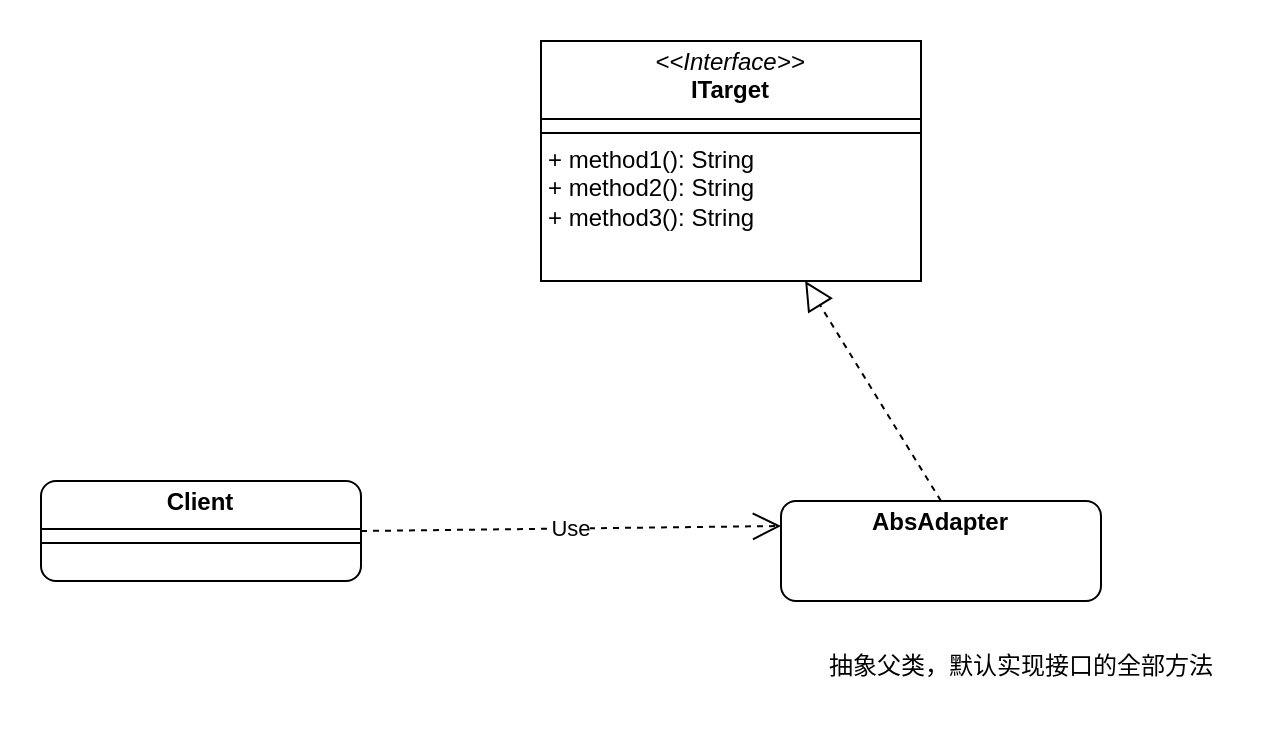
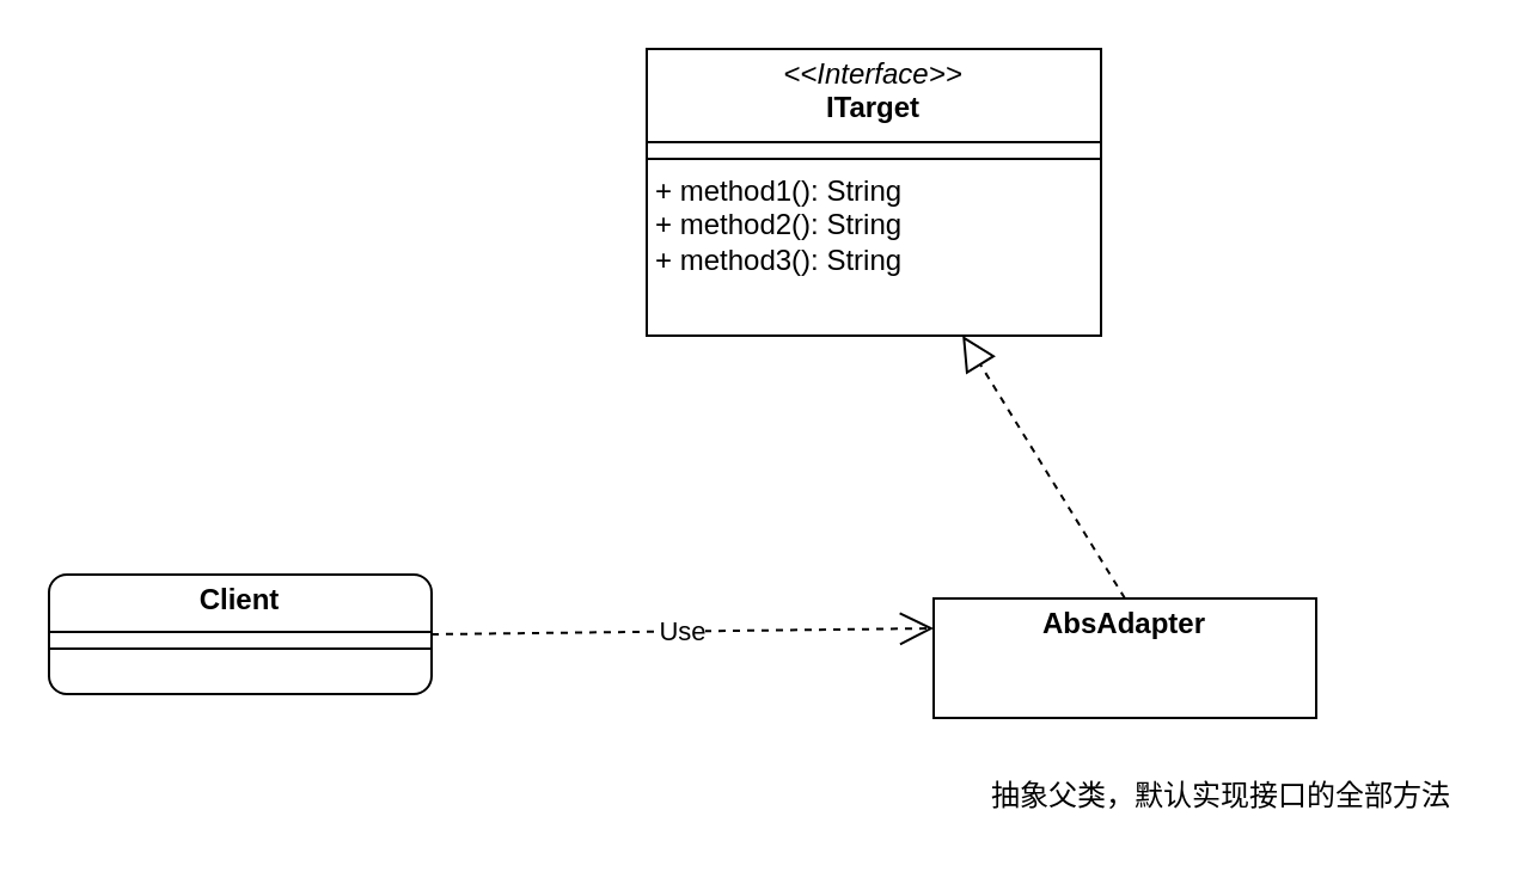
  <mxCell id="0" />
  <mxCell id="1" parent="0" />
- <mxCell id="2" value="&lt;p style=&quot;margin:0px;margin-top:4px;text-align:center;&quot;&gt;&lt;b&gt;AbsAdapter&lt;/b&gt;&lt;br&gt;&lt;/p&gt;&lt;div&gt;&lt;br&gt;&lt;/div&gt;&lt;div&gt;&lt;br&gt;&lt;/div&gt;&lt;div&gt;&lt;br&gt;&lt;/div&gt;&lt;div&gt;&lt;br&gt;&lt;/div&gt;&lt;div&gt;&lt;br&gt;&lt;/div&gt;" style="verticalAlign=top;align=left;overflow=fill;html=1;whiteSpace=wrap;rounded=1;" vertex="1" parent="1"><mxGeometry x="390" y="250" width="160" height="50" as="geometry" /></mxCell>
+ <mxCell id="2" value="&lt;p style=&quot;margin:0px;margin-top:4px;text-align:center;&quot;&gt;&lt;b&gt;AbsAdapter&lt;/b&gt;&lt;br&gt;&lt;/p&gt;&lt;div&gt;&lt;br&gt;&lt;/div&gt;&lt;div&gt;&lt;br&gt;&lt;/div&gt;&lt;div&gt;&lt;br&gt;&lt;/div&gt;&lt;div&gt;&lt;br&gt;&lt;/div&gt;&lt;div&gt;&lt;br&gt;&lt;/div&gt;" style="verticalAlign=top;align=left;overflow=fill;html=1;whiteSpace=wrap;" vertex="1" parent="1"><mxGeometry x="390" y="250" width="160" height="50" as="geometry" /></mxCell>
  <mxCell id="3" value="&lt;p style=&quot;margin:0px;margin-top:4px;text-align:center;&quot;&gt;&lt;i&gt;&amp;lt;&amp;lt;Interface&amp;gt;&amp;gt;&lt;/i&gt;&lt;br&gt;&lt;b&gt;ITarget&lt;/b&gt;&lt;br&gt;&lt;/p&gt;&lt;hr size=&quot;1&quot; style=&quot;border-style:solid;&quot;&gt;&lt;hr size=&quot;1&quot; style=&quot;border-style:solid;&quot;&gt;&lt;p style=&quot;margin:0px;margin-left:4px;&quot;&gt;+ method1(): String&lt;/p&gt;&lt;p style=&quot;margin:0px;margin-left:4px;&quot;&gt;+ method2(): String&lt;/p&gt;&lt;p style=&quot;margin:0px;margin-left:4px;&quot;&gt;+ method3(): String&lt;/p&gt;" style="verticalAlign=top;align=left;overflow=fill;html=1;whiteSpace=wrap;" vertex="1" parent="1"><mxGeometry x="270" y="20" width="190" height="120" as="geometry" /></mxCell>
  <mxCell id="4" value="&lt;p style=&quot;margin:0px;margin-top:4px;text-align:center;&quot;&gt;&lt;b&gt;Client&lt;/b&gt;&lt;/p&gt;&lt;hr size=&quot;1&quot; style=&quot;border-style:solid;&quot;&gt;&lt;hr size=&quot;1&quot; style=&quot;border-style:solid;&quot;&gt;&lt;p style=&quot;margin:0px;margin-left:4px;&quot;&gt;&lt;br&gt;&lt;/p&gt;" style="verticalAlign=top;align=left;overflow=fill;html=1;whiteSpace=wrap;rounded=1;" vertex="1" parent="1"><mxGeometry x="20" y="240" width="160" height="50" as="geometry" /></mxCell>
  <mxCell id="5" value="抽象父类，默认实现接口的全部方法" style="text;html=1;align=center;verticalAlign=middle;resizable=0;points=[];autosize=1;strokeColor=none;fillColor=none;" vertex="1" parent="1"><mxGeometry x="400" y="318" width="220" height="30" as="geometry" /></mxCell>
  <mxCell id="6" value="" style="endArrow=block;dashed=1;endFill=0;endSize=12;html=1;rounded=0;exitX=0.5;exitY=0;exitDx=0;exitDy=0;" edge="1" parent="1" source="2" target="3"><mxGeometry width="160" relative="1" as="geometry"><mxPoint x="510" y="140" as="sourcePoint" /><mxPoint x="670" y="140" as="targetPoint" /></mxGeometry></mxCell>
  <mxCell id="7" value="Use" style="endArrow=open;endSize=12;dashed=1;html=1;rounded=0;entryX=0;entryY=0.25;entryDx=0;entryDy=0;exitX=1;exitY=0.5;exitDx=0;exitDy=0;" edge="1" parent="1" source="4" target="2"><mxGeometry width="160" relative="1" as="geometry"><mxPoint x="220" y="260" as="sourcePoint" /><mxPoint x="380" y="260" as="targetPoint" /></mxGeometry></mxCell>
